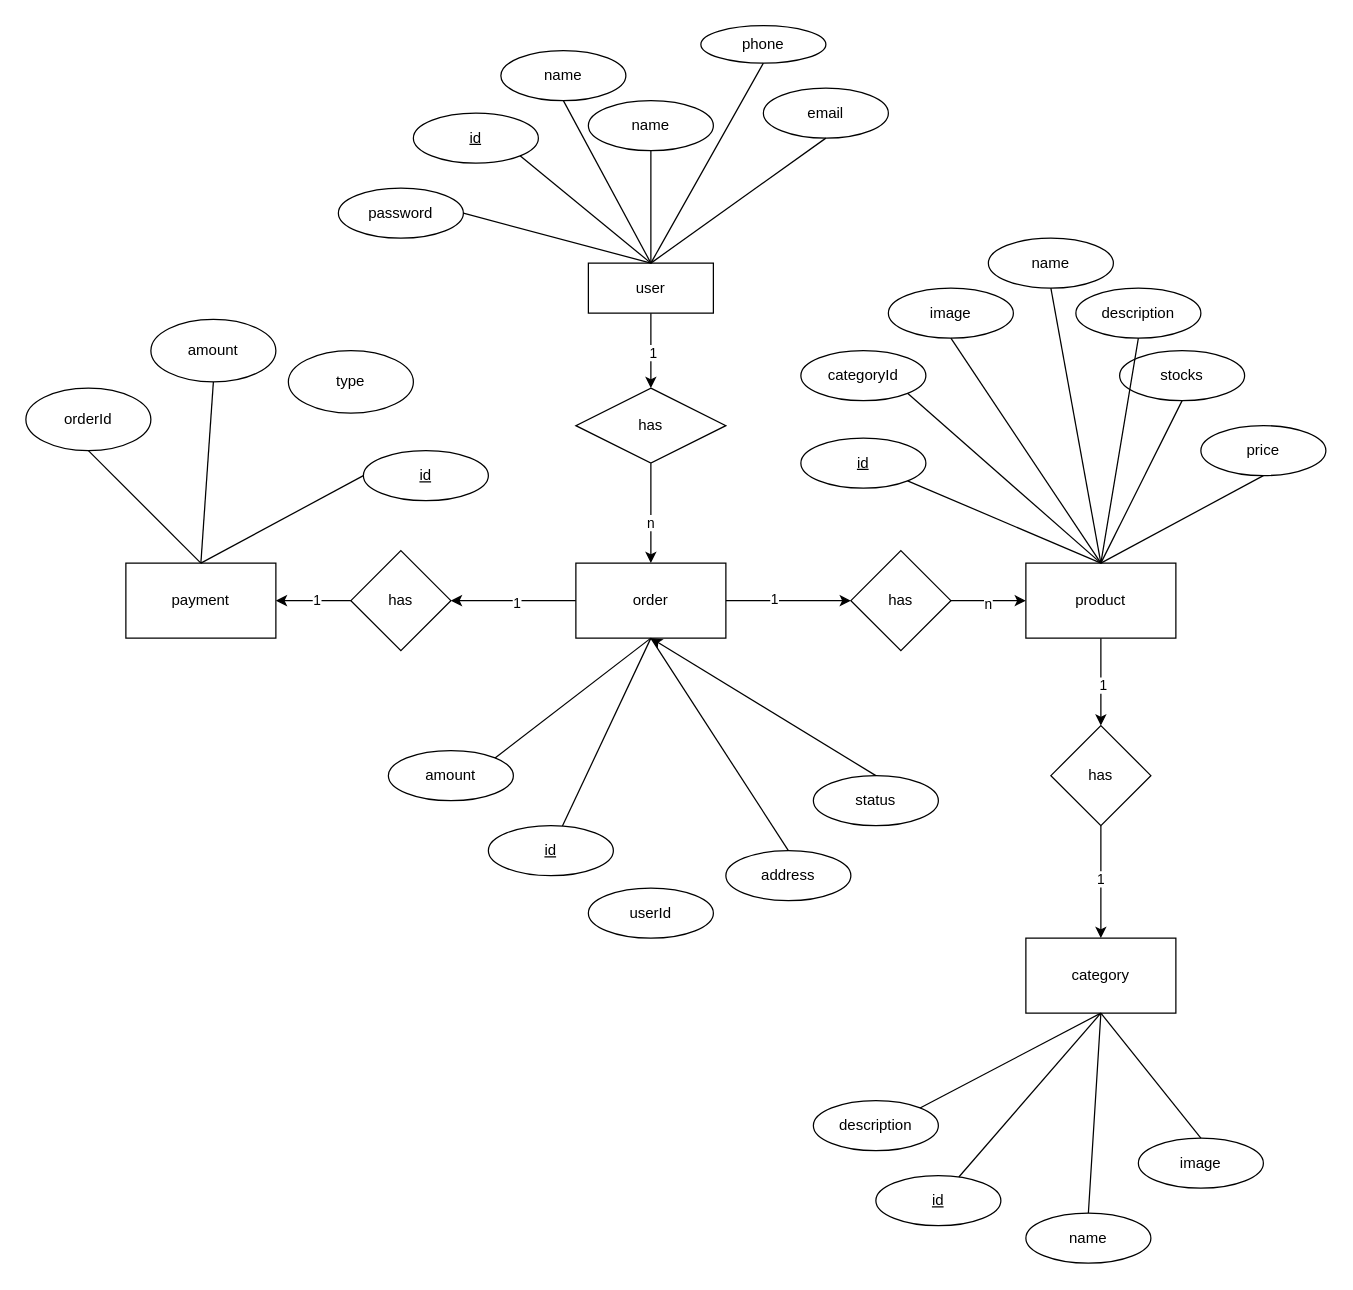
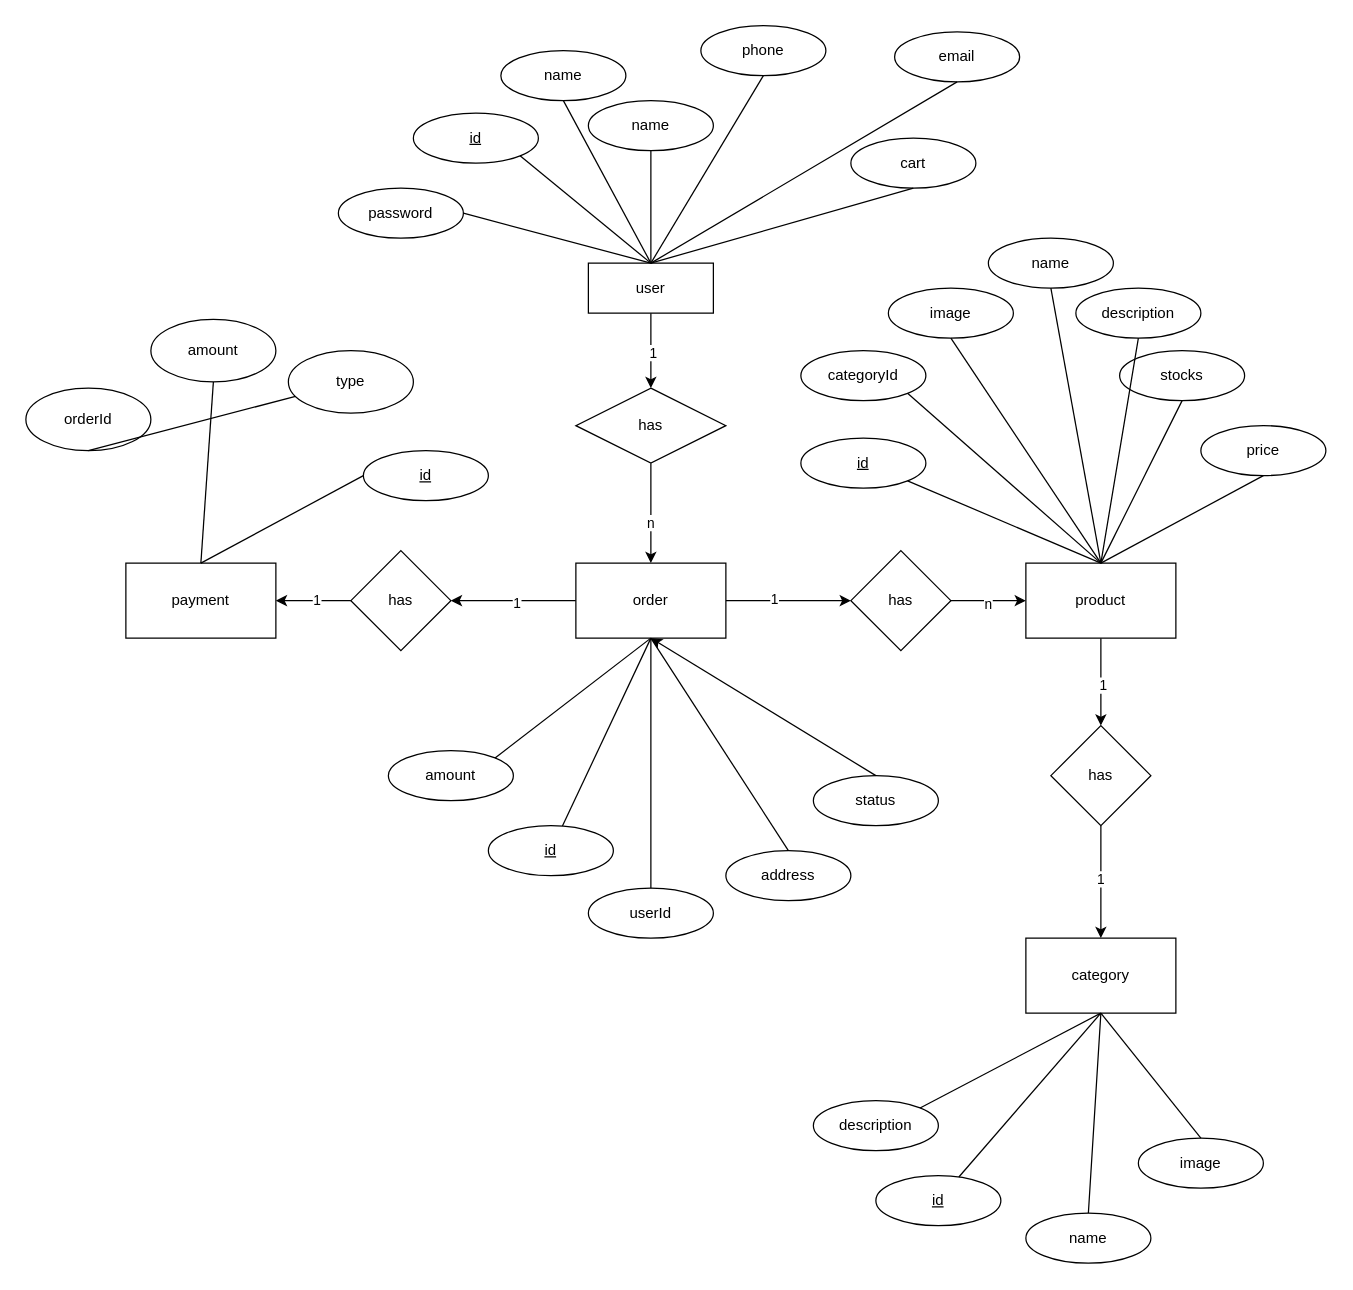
  <mxCell id="0" />
  <mxCell id="1" parent="0" />
  <mxCell id="2" value="" style="edgeStyle=orthogonalEdgeStyle;rounded=0;orthogonalLoop=1;jettySize=auto;html=1;" parent="1" source="4" target="21" edge="1"><mxGeometry relative="1" as="geometry" /></mxCell>
  <mxCell id="3" value="1" style="edgeLabel;html=1;align=center;verticalAlign=middle;resizable=0;points=[];" parent="2" vertex="1" connectable="0"><mxGeometry x="0.028" y="1" relative="1" as="geometry"><mxPoint as="offset" /></mxGeometry></mxCell>
  <mxCell id="4" value="user" style="whiteSpace=wrap;html=1;align=center;" parent="1" vertex="1"><mxGeometry x="470" y="210" width="100" height="40" as="geometry" /></mxCell>
  <mxCell id="5" value="id" style="ellipse;whiteSpace=wrap;html=1;align=center;fontStyle=4;" parent="1" vertex="1"><mxGeometry x="330" y="90" width="100" height="40" as="geometry" /></mxCell>
  <mxCell id="6" value="" style="endArrow=none;html=1;rounded=0;exitX=1;exitY=1;exitDx=0;exitDy=0;entryX=0.5;entryY=0;entryDx=0;entryDy=0;" parent="1" source="5" target="4" edge="1"><mxGeometry relative="1" as="geometry"><mxPoint x="440" y="230" as="sourcePoint" /><mxPoint x="600" y="230" as="targetPoint" /></mxGeometry></mxCell>
  <mxCell id="7" value="name" style="ellipse;whiteSpace=wrap;html=1;align=center;" parent="1" vertex="1"><mxGeometry x="400" y="40" width="100" height="40" as="geometry" /></mxCell>
  <mxCell id="8" value="" style="endArrow=none;html=1;rounded=0;exitX=0.5;exitY=1;exitDx=0;exitDy=0;" parent="1" source="7" edge="1"><mxGeometry relative="1" as="geometry"><mxPoint x="530" y="130" as="sourcePoint" /><mxPoint x="520" y="210" as="targetPoint" /></mxGeometry></mxCell>
  <mxCell id="9" value="name" style="ellipse;whiteSpace=wrap;html=1;align=center;" parent="1" vertex="1"><mxGeometry x="470" y="80" width="100" height="40" as="geometry" /></mxCell>
  <mxCell id="10" value="" style="endArrow=none;html=1;rounded=0;exitX=0.5;exitY=1;exitDx=0;exitDy=0;" parent="1" source="9" edge="1"><mxGeometry relative="1" as="geometry"><mxPoint x="655" y="120" as="sourcePoint" /><mxPoint x="520" y="210" as="targetPoint" /></mxGeometry></mxCell>
- <mxCell id="11" value="phone" style="ellipse;whiteSpace=wrap;html=1;align=center;" parent="1" vertex="1"><mxGeometry x="560" y="20" width="100" height="30" as="geometry" /></mxCell>
+ <mxCell id="11" value="phone" style="ellipse;whiteSpace=wrap;html=1;align=center;" parent="1" vertex="1"><mxGeometry x="560" width="100" height="40" as="geometry" y="20" /></mxCell>
  <mxCell id="12" value="" style="endArrow=none;html=1;rounded=0;exitX=0.5;exitY=1;exitDx=0;exitDy=0;entryX=0.5;entryY=0;entryDx=0;entryDy=0;" parent="1" source="11" target="4" edge="1"><mxGeometry relative="1" as="geometry"><mxPoint x="745" y="110" as="sourcePoint" /><mxPoint x="610" y="200" as="targetPoint" /></mxGeometry></mxCell>
- <mxCell id="13" value="email" style="ellipse;whiteSpace=wrap;html=1;align=center;" parent="1" vertex="1"><mxGeometry x="610" y="70" width="100" height="40" as="geometry" /></mxCell>
+ <mxCell id="13" value="email" style="ellipse;whiteSpace=wrap;html=1;align=center;" parent="1" vertex="1"><mxGeometry x="715" y="25" width="100" height="40" as="geometry" /></mxCell>
  <mxCell id="14" value="" style="endArrow=none;html=1;rounded=0;exitX=0.5;exitY=1;exitDx=0;exitDy=0;" parent="1" source="13" edge="1"><mxGeometry relative="1" as="geometry"><mxPoint x="845" y="160" as="sourcePoint" /><mxPoint x="520" y="210" as="targetPoint" /></mxGeometry></mxCell>
+ <mxCell id="15" value="cart" style="ellipse;whiteSpace=wrap;html=1;align=center;" parent="1" vertex="1"><mxGeometry x="680" y="110" width="100" height="40" as="geometry" /></mxCell>
+ <mxCell id="16" value="" style="endArrow=none;html=1;rounded=0;exitX=0.5;exitY=1;exitDx=0;exitDy=0;entryX=0.5;entryY=0;entryDx=0;entryDy=0;" parent="1" source="15" target="4" edge="1"><mxGeometry relative="1" as="geometry"><mxPoint x="915" y="200" as="sourcePoint" /><mxPoint x="590" y="250" as="targetPoint" /></mxGeometry></mxCell>
  <mxCell id="17" value="password" style="ellipse;whiteSpace=wrap;html=1;align=center;" parent="1" vertex="1"><mxGeometry x="270" y="150" width="100" height="40" as="geometry" /></mxCell>
  <mxCell id="18" value="" style="endArrow=none;html=1;rounded=0;exitX=1;exitY=0.5;exitDx=0;exitDy=0;entryX=0.5;entryY=0;entryDx=0;entryDy=0;" parent="1" source="17" target="4" edge="1"><mxGeometry relative="1" as="geometry"><mxPoint x="540" y="140" as="sourcePoint" /><mxPoint x="530" y="220" as="targetPoint" /></mxGeometry></mxCell>
  <mxCell id="19" value="" style="edgeStyle=orthogonalEdgeStyle;rounded=0;orthogonalLoop=1;jettySize=auto;html=1;" parent="1" source="21" target="26" edge="1"><mxGeometry relative="1" as="geometry" /></mxCell>
  <mxCell id="20" value="n" style="edgeLabel;html=1;align=center;verticalAlign=middle;resizable=0;points=[];" parent="19" vertex="1" connectable="0"><mxGeometry x="0.173" y="-1" relative="1" as="geometry"><mxPoint as="offset" /></mxGeometry></mxCell>
  <mxCell id="21" value="has" style="shape=rhombus;perimeter=rhombusPerimeter;whiteSpace=wrap;html=1;align=center;" parent="1" vertex="1"><mxGeometry x="460" y="310" width="120" height="60" as="geometry" /></mxCell>
  <mxCell id="22" value="" style="edgeStyle=orthogonalEdgeStyle;rounded=0;orthogonalLoop=1;jettySize=auto;html=1;" parent="1" source="26" target="29" edge="1"><mxGeometry relative="1" as="geometry" /></mxCell>
  <mxCell id="23" value="1" style="edgeLabel;html=1;align=center;verticalAlign=middle;resizable=0;points=[];" parent="22" vertex="1" connectable="0"><mxGeometry x="-0.049" y="1" relative="1" as="geometry"><mxPoint as="offset" /></mxGeometry></mxCell>
  <mxCell id="24" value="" style="edgeStyle=orthogonalEdgeStyle;rounded=0;orthogonalLoop=1;jettySize=auto;html=1;" parent="1" source="26" target="33" edge="1"><mxGeometry relative="1" as="geometry" /></mxCell>
  <mxCell id="25" value="1" style="edgeLabel;html=1;align=center;verticalAlign=middle;resizable=0;points=[];" parent="24" vertex="1" connectable="0"><mxGeometry x="-0.235" y="2" relative="1" as="geometry"><mxPoint as="offset" /></mxGeometry></mxCell>
  <mxCell id="26" value="order" style="whiteSpace=wrap;html=1;" parent="1" vertex="1"><mxGeometry x="460" y="450" width="120" height="60" as="geometry" /></mxCell>
  <mxCell id="27" value="" style="edgeStyle=orthogonalEdgeStyle;rounded=0;orthogonalLoop=1;jettySize=auto;html=1;" parent="1" source="29" target="30" edge="1"><mxGeometry relative="1" as="geometry" /></mxCell>
  <mxCell id="28" value="1" style="edgeLabel;html=1;align=center;verticalAlign=middle;resizable=0;points=[];" parent="27" vertex="1" connectable="0"><mxGeometry x="-0.061" y="-1" relative="1" as="geometry"><mxPoint as="offset" /></mxGeometry></mxCell>
  <mxCell id="29" value="has" style="rhombus;whiteSpace=wrap;html=1;" parent="1" vertex="1"><mxGeometry x="280" y="440" width="80" height="80" as="geometry" /></mxCell>
  <mxCell id="30" value="payment" style="whiteSpace=wrap;html=1;" parent="1" vertex="1"><mxGeometry x="100" y="450" width="120" height="60" as="geometry" /></mxCell>
  <mxCell id="31" value="" style="edgeStyle=orthogonalEdgeStyle;rounded=0;orthogonalLoop=1;jettySize=auto;html=1;" parent="1" source="33" target="36" edge="1"><mxGeometry relative="1" as="geometry" /></mxCell>
  <mxCell id="32" value="n" style="edgeLabel;html=1;align=center;verticalAlign=middle;resizable=0;points=[];" parent="31" vertex="1" connectable="0"><mxGeometry x="-0.047" y="-2" relative="1" as="geometry"><mxPoint as="offset" /></mxGeometry></mxCell>
  <mxCell id="33" value="has" style="rhombus;whiteSpace=wrap;html=1;" parent="1" vertex="1"><mxGeometry x="680" y="440" width="80" height="80" as="geometry" /></mxCell>
  <mxCell id="34" value="" style="edgeStyle=orthogonalEdgeStyle;rounded=0;orthogonalLoop=1;jettySize=auto;html=1;" parent="1" source="36" target="39" edge="1"><mxGeometry relative="1" as="geometry" /></mxCell>
  <mxCell id="35" value="1" style="edgeLabel;html=1;align=center;verticalAlign=middle;resizable=0;points=[];" parent="34" vertex="1" connectable="0"><mxGeometry x="0.047" y="1" relative="1" as="geometry"><mxPoint as="offset" /></mxGeometry></mxCell>
  <mxCell id="36" value="product" style="whiteSpace=wrap;html=1;" parent="1" vertex="1"><mxGeometry x="820" y="450" width="120" height="60" as="geometry" /></mxCell>
  <mxCell id="37" value="" style="edgeStyle=orthogonalEdgeStyle;rounded=0;orthogonalLoop=1;jettySize=auto;html=1;" parent="1" source="39" target="40" edge="1"><mxGeometry relative="1" as="geometry" /></mxCell>
  <mxCell id="38" value="1" style="edgeLabel;html=1;align=center;verticalAlign=middle;resizable=0;points=[];" parent="37" vertex="1" connectable="0"><mxGeometry x="-0.075" y="-1" relative="1" as="geometry"><mxPoint as="offset" /></mxGeometry></mxCell>
  <mxCell id="39" value="has" style="rhombus;whiteSpace=wrap;html=1;" parent="1" vertex="1"><mxGeometry x="840" y="580" width="80" height="80" as="geometry" /></mxCell>
  <mxCell id="40" value="category" style="whiteSpace=wrap;html=1;" parent="1" vertex="1"><mxGeometry x="820" y="750" width="120" height="60" as="geometry" /></mxCell>
  <mxCell id="41" value="id" style="ellipse;whiteSpace=wrap;html=1;align=center;fontStyle=4;" parent="1" vertex="1"><mxGeometry x="640" y="350" width="100" height="40" as="geometry" /></mxCell>
  <mxCell id="42" value="" style="endArrow=none;html=1;rounded=0;exitX=1;exitY=1;exitDx=0;exitDy=0;entryX=0.5;entryY=0;entryDx=0;entryDy=0;" parent="1" source="41" edge="1"><mxGeometry relative="1" as="geometry"><mxPoint x="800" y="470" as="sourcePoint" /><mxPoint x="880" y="450" as="targetPoint" /></mxGeometry></mxCell>
  <mxCell id="43" value="name" style="ellipse;whiteSpace=wrap;html=1;align=center;" parent="1" vertex="1"><mxGeometry x="790" y="190" width="100" height="40" as="geometry" /></mxCell>
  <mxCell id="44" value="" style="endArrow=none;html=1;rounded=0;exitX=0.5;exitY=1;exitDx=0;exitDy=0;" parent="1" source="43" edge="1"><mxGeometry relative="1" as="geometry"><mxPoint x="1015" y="360" as="sourcePoint" /><mxPoint x="880" y="450" as="targetPoint" /></mxGeometry></mxCell>
  <mxCell id="45" value="stocks" style="ellipse;whiteSpace=wrap;html=1;align=center;" parent="1" vertex="1"><mxGeometry x="895" y="280" width="100" height="40" as="geometry" /></mxCell>
  <mxCell id="46" value="" style="endArrow=none;html=1;rounded=0;exitX=0.5;exitY=1;exitDx=0;exitDy=0;" parent="1" source="45" edge="1"><mxGeometry relative="1" as="geometry"><mxPoint x="1205" y="400" as="sourcePoint" /><mxPoint x="880" y="450" as="targetPoint" /></mxGeometry></mxCell>
  <mxCell id="47" value="price" style="ellipse;whiteSpace=wrap;html=1;align=center;" parent="1" vertex="1"><mxGeometry x="960" y="340" width="100" height="40" as="geometry" /></mxCell>
  <mxCell id="48" value="" style="endArrow=none;html=1;rounded=0;exitX=0.5;exitY=1;exitDx=0;exitDy=0;entryX=0.5;entryY=0;entryDx=0;entryDy=0;" parent="1" source="47" edge="1"><mxGeometry relative="1" as="geometry"><mxPoint x="1275" y="440" as="sourcePoint" /><mxPoint x="880" y="450" as="targetPoint" /></mxGeometry></mxCell>
  <mxCell id="49" value="categoryId" style="ellipse;whiteSpace=wrap;html=1;align=center;" parent="1" vertex="1"><mxGeometry x="640" y="280" width="100" height="40" as="geometry" /></mxCell>
  <mxCell id="50" value="" style="endArrow=none;html=1;rounded=0;exitX=1;exitY=1;exitDx=0;exitDy=0;entryX=0.5;entryY=0;entryDx=0;entryDy=0;" parent="1" source="49" edge="1"><mxGeometry relative="1" as="geometry"><mxPoint x="900" y="380" as="sourcePoint" /><mxPoint x="880" y="450" as="targetPoint" /></mxGeometry></mxCell>
  <mxCell id="51" value="description" style="ellipse;whiteSpace=wrap;html=1;align=center;" parent="1" vertex="1"><mxGeometry x="860" y="230" width="100" height="40" as="geometry" /></mxCell>
  <mxCell id="52" value="" style="endArrow=none;html=1;rounded=0;exitX=0.5;exitY=1;exitDx=0;exitDy=0;entryX=0.5;entryY=0;entryDx=0;entryDy=0;" parent="1" source="51" target="36" edge="1"><mxGeometry relative="1" as="geometry"><mxPoint x="1165" y="350" as="sourcePoint" /><mxPoint x="840" y="400" as="targetPoint" /></mxGeometry></mxCell>
  <mxCell id="53" value="image" style="ellipse;whiteSpace=wrap;html=1;align=center;" parent="1" vertex="1"><mxGeometry x="710" y="230" width="100" height="40" as="geometry" /></mxCell>
  <mxCell id="54" value="" style="endArrow=none;html=1;rounded=0;exitX=0.5;exitY=1;exitDx=0;exitDy=0;entryX=0.5;entryY=0;entryDx=0;entryDy=0;" parent="1" source="53" target="36" edge="1"><mxGeometry relative="1" as="geometry"><mxPoint x="945" y="420" as="sourcePoint" /><mxPoint x="880" y="490" as="targetPoint" /></mxGeometry></mxCell>
  <mxCell id="55" value="id" style="ellipse;whiteSpace=wrap;html=1;align=center;fontStyle=4;" parent="1" vertex="1"><mxGeometry x="290" y="360" width="100" height="40" as="geometry" /></mxCell>
  <mxCell id="56" value="orderId" style="ellipse;whiteSpace=wrap;html=1;align=center;" parent="1" vertex="1"><mxGeometry x="20" y="310" width="100" height="50" as="geometry" /></mxCell>
- <mxCell id="57" value="" style="endArrow=none;html=1;rounded=0;exitX=0.5;exitY=1;exitDx=0;exitDy=0;entryX=0.5;entryY=0;entryDx=0;entryDy=0;" parent="1" source="56" edge="1" target="30"><mxGeometry relative="1" as="geometry"><mxPoint x="-40" y="360" as="sourcePoint" /><mxPoint x="100" y="480" as="targetPoint" /></mxGeometry></mxCell>
+ <mxCell id="57" value="" style="endArrow=none;html=1;rounded=0;exitX=0.5;exitY=1;exitDx=0;exitDy=0;" parent="1" source="56" edge="1" target="60"><mxGeometry relative="1" as="geometry"><mxPoint x="-40" y="360" as="sourcePoint" /><mxPoint x="100" y="480" as="targetPoint" /></mxGeometry></mxCell>
  <mxCell id="58" value="amount" style="ellipse;whiteSpace=wrap;html=1;align=center;" parent="1" vertex="1"><mxGeometry x="120" y="255" width="100" height="50" as="geometry" /></mxCell>
  <mxCell id="59" value="" style="endArrow=none;html=1;rounded=0;exitX=0.5;exitY=1;exitDx=0;exitDy=0;entryX=0.5;entryY=0;entryDx=0;entryDy=0;" parent="1" source="58" target="30" edge="1"><mxGeometry relative="1" as="geometry"><mxPoint x="-30" y="290" as="sourcePoint" /><mxPoint y="410" as="targetPoint" x="110" /></mxGeometry></mxCell>
  <mxCell id="60" value="type" style="ellipse;whiteSpace=wrap;html=1;align=center;" parent="1" vertex="1"><mxGeometry x="230" y="280" width="100" height="50" as="geometry" /></mxCell>
  <mxCell id="61" value="id" style="ellipse;whiteSpace=wrap;html=1;align=center;fontStyle=4;direction=east;" parent="1" vertex="1"><mxGeometry x="390" y="660" width="100" height="40" as="geometry" /></mxCell>
  <mxCell id="62" value="" style="endArrow=none;html=1;rounded=0;entryX=0.5;entryY=1;entryDx=0;entryDy=0;" parent="1" source="61" target="26" edge="1"><mxGeometry relative="1" as="geometry"><mxPoint x="420" y="800" as="sourcePoint" /><mxPoint x="500" y="780" as="targetPoint" /></mxGeometry></mxCell>
  <mxCell id="63" value="userId" style="ellipse;whiteSpace=wrap;html=1;align=center;direction=east;" parent="1" vertex="1"><mxGeometry x="470" y="710" width="100" height="40" as="geometry" /></mxCell>
+ <mxCell id="64" value="" style="endArrow=none;html=1;rounded=0;exitX=0.5;exitY=0;exitDx=0;exitDy=0;entryX=0.5;entryY=1;entryDx=0;entryDy=0;" parent="1" source="63" target="26" edge="1"><mxGeometry relative="1" as="geometry"><mxPoint x="510" y="700" as="sourcePoint" /><mxPoint x="500" y="780" as="targetPoint" /></mxGeometry></mxCell>
  <mxCell id="65" value="address" style="ellipse;whiteSpace=wrap;html=1;align=center;direction=east;" parent="1" vertex="1"><mxGeometry x="580" y="680" width="100" height="40" as="geometry" /></mxCell>
  <mxCell id="66" value="" style="endArrow=none;html=1;rounded=0;exitX=0.5;exitY=0;exitDx=0;exitDy=0;entryX=0.5;entryY=1;entryDx=0;entryDy=0;" parent="1" source="65" target="26" edge="1"><mxGeometry relative="1" as="geometry"><mxPoint x="635" y="690" as="sourcePoint" /><mxPoint x="500" y="780" as="targetPoint" /></mxGeometry></mxCell>
  <mxCell id="67" value="status" style="ellipse;whiteSpace=wrap;html=1;align=center;direction=east;" parent="1" vertex="1"><mxGeometry x="650" y="620" width="100" height="40" as="geometry" /></mxCell>
  <mxCell id="68" value="" style="endArrow=classic;html=1;rounded=0;exitX=0.5;exitY=0;exitDx=0;exitDy=0;entryX=0.5;entryY=1;entryDx=0;entryDy=0;" parent="1" source="67" target="26" edge="1"><mxGeometry relative="1" as="geometry"><mxPoint x="725" y="680" as="sourcePoint" /><mxPoint x="500" y="780" as="targetPoint" /></mxGeometry></mxCell>
  <mxCell id="69" value="amount" style="ellipse;whiteSpace=wrap;html=1;align=center;direction=east;" parent="1" vertex="1"><mxGeometry x="310" y="600" width="100" height="40" as="geometry" /></mxCell>
  <mxCell id="70" value="" style="endArrow=none;html=1;rounded=0;exitX=1;exitY=0;exitDx=0;exitDy=0;entryX=0.5;entryY=1;entryDx=0;entryDy=0;" parent="1" source="69" target="26" edge="1"><mxGeometry relative="1" as="geometry"><mxPoint x="520" y="710" as="sourcePoint" /><mxPoint x="500" y="780" as="targetPoint" /></mxGeometry></mxCell>
  <mxCell id="71" value="id" style="ellipse;whiteSpace=wrap;html=1;align=center;fontStyle=4;direction=east;" parent="1" vertex="1"><mxGeometry x="700" y="940" width="100" height="40" as="geometry" /></mxCell>
  <mxCell id="72" value="" style="endArrow=none;html=1;rounded=0;entryX=0.5;entryY=1;entryDx=0;entryDy=0;" parent="1" source="71" edge="1"><mxGeometry relative="1" as="geometry"><mxPoint x="780" y="1100" as="sourcePoint" /><mxPoint x="880" y="810" as="targetPoint" /></mxGeometry></mxCell>
  <mxCell id="73" value="name" style="ellipse;whiteSpace=wrap;html=1;align=center;direction=east;" parent="1" vertex="1"><mxGeometry x="820" y="970" width="100" height="40" as="geometry" /></mxCell>
  <mxCell id="74" value="" style="endArrow=none;html=1;rounded=0;exitX=0.5;exitY=0;exitDx=0;exitDy=0;entryX=0.5;entryY=1;entryDx=0;entryDy=0;" parent="1" source="73" edge="1"><mxGeometry relative="1" as="geometry"><mxPoint x="870" y="1000" as="sourcePoint" /><mxPoint x="880" y="810" as="targetPoint" /></mxGeometry></mxCell>
  <mxCell id="75" value="image" style="ellipse;whiteSpace=wrap;html=1;align=center;direction=east;" parent="1" vertex="1"><mxGeometry x="910" y="910" width="100" height="40" as="geometry" /></mxCell>
  <mxCell id="76" value="" style="endArrow=none;html=1;rounded=0;exitX=0.5;exitY=0;exitDx=0;exitDy=0;entryX=0.5;entryY=1;entryDx=0;entryDy=0;" parent="1" source="75" edge="1"><mxGeometry relative="1" as="geometry"><mxPoint x="995" y="990" as="sourcePoint" /><mxPoint x="880" y="810" as="targetPoint" /></mxGeometry></mxCell>
  <mxCell id="77" value="description" style="ellipse;whiteSpace=wrap;html=1;align=center;direction=east;" parent="1" vertex="1"><mxGeometry x="650" y="880" width="100" height="40" as="geometry" /></mxCell>
  <mxCell id="78" value="" style="endArrow=none;html=1;rounded=0;exitX=1;exitY=0;exitDx=0;exitDy=0;entryX=0.5;entryY=1;entryDx=0;entryDy=0;" parent="1" source="77" edge="1"><mxGeometry relative="1" as="geometry"><mxPoint x="880" y="1010" as="sourcePoint" /><mxPoint x="880" y="810" as="targetPoint" /></mxGeometry></mxCell>
  <mxCell id="79" value="" style="endArrow=none;html=1;rounded=0;exitX=0;exitY=0.5;exitDx=0;exitDy=0;" edge="1" parent="1" source="55"><mxGeometry relative="1" as="geometry"><mxPoint x="55" y="358" as="sourcePoint" /><mxPoint x="160" y="450" as="targetPoint" /></mxGeometry></mxCell>
